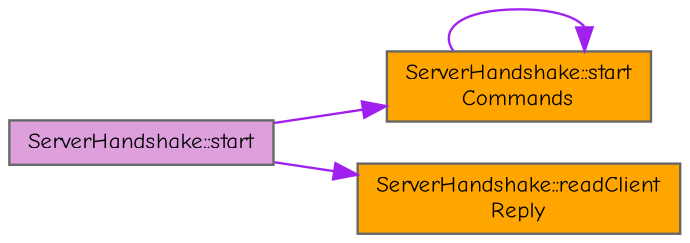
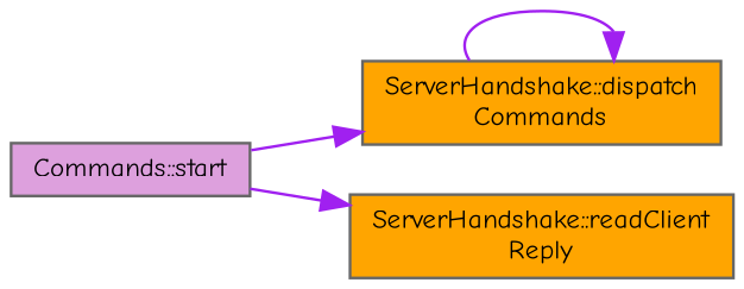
  digraph {
    fontname="Comic Neue"
    rankdir=RL
    node [color=grey40 fillcolor=orange fontname="Comic Neue" fontsize=10 shape=box style=filled]
    edge [color=purple dir=back fontname="Comic Neue" fontsize=10 labelfontname=Helvetica labelfontsize=10 style=solid]
-   n1 [color=gray40 fontcolor=black height=0.2 label="ServerHandshake::start\lCommands" width=0.4]
-   n2 [fillcolor=plum height=0.2 label="ServerHandshake::start" width=0.4]
+   n1 [color=gray40 fontcolor=black height=0.2 label="ServerHandshake::dispatch\lCommands" width=0.4]
+   n2 [fillcolor=plum height=0.2 label="Commands::start" width=0.4]
    n3 [height=0.2 label="ServerHandshake::readClient\lReply" width=0.4]
    n1 -> n1
    n1 -> n2
    n3 -> n2
  }
